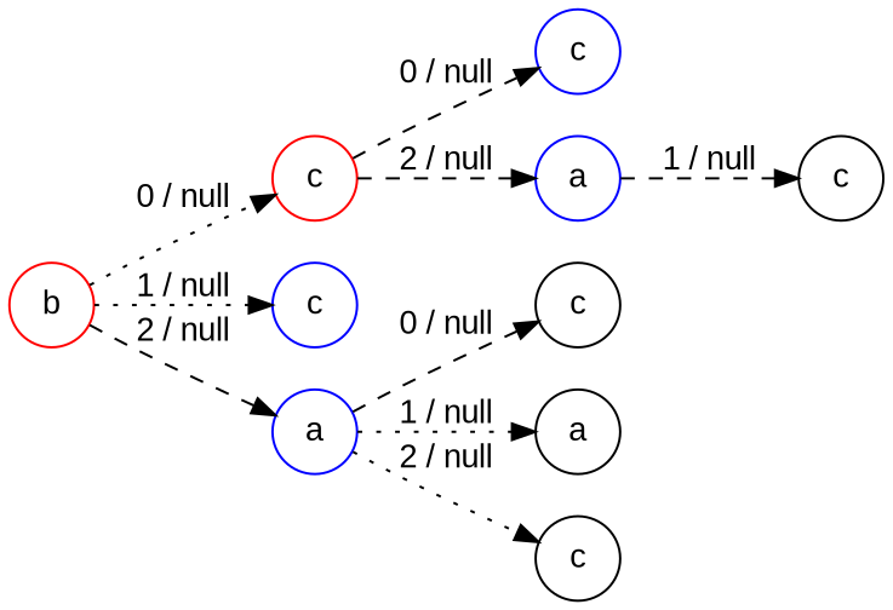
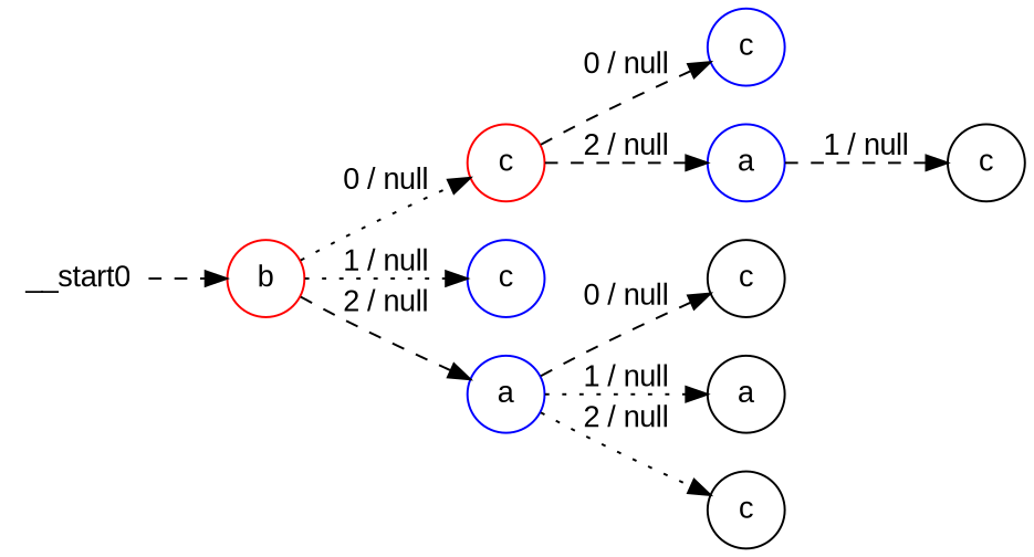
  digraph {
    rankdir=LR
    fontname="Liberation Sans"
    node [shape=circle fontname="Liberation Sans"]
    edge [style=dashed fontname="Liberation Sans"]
    n1 [color=RED label=b]
    n2 [color=RED label=c]
    n3 [color=BLUE label=c]
    n4 [color=BLUE label=a]
    n5 [color=BLUE label=c]
    n6 [color=BLUE label=a]
    n7 [label=c]
    n8 [label=a]
    n9 [label=c]
    n10 [label=c]
+   __start0 [height=0 shape=none width=0]
    n1 -> n2 [label="0 / null" style=dotted]
    n1 -> n3 [label="1 / null" style=dotted]
    n1 -> n4 [label="2 / null"]
    n2 -> n5 [label="0 / null"]
    n2 -> n6 [label="2 / null"]
    n4 -> n7 [label="0 / null"]
    n4 -> n8 [label="1 / null" style=dotted]
    n4 -> n9 [label="2 / null" style=dotted]
    n6 -> n10 [label="1 / null"]
+   __start0 -> n1
  }
